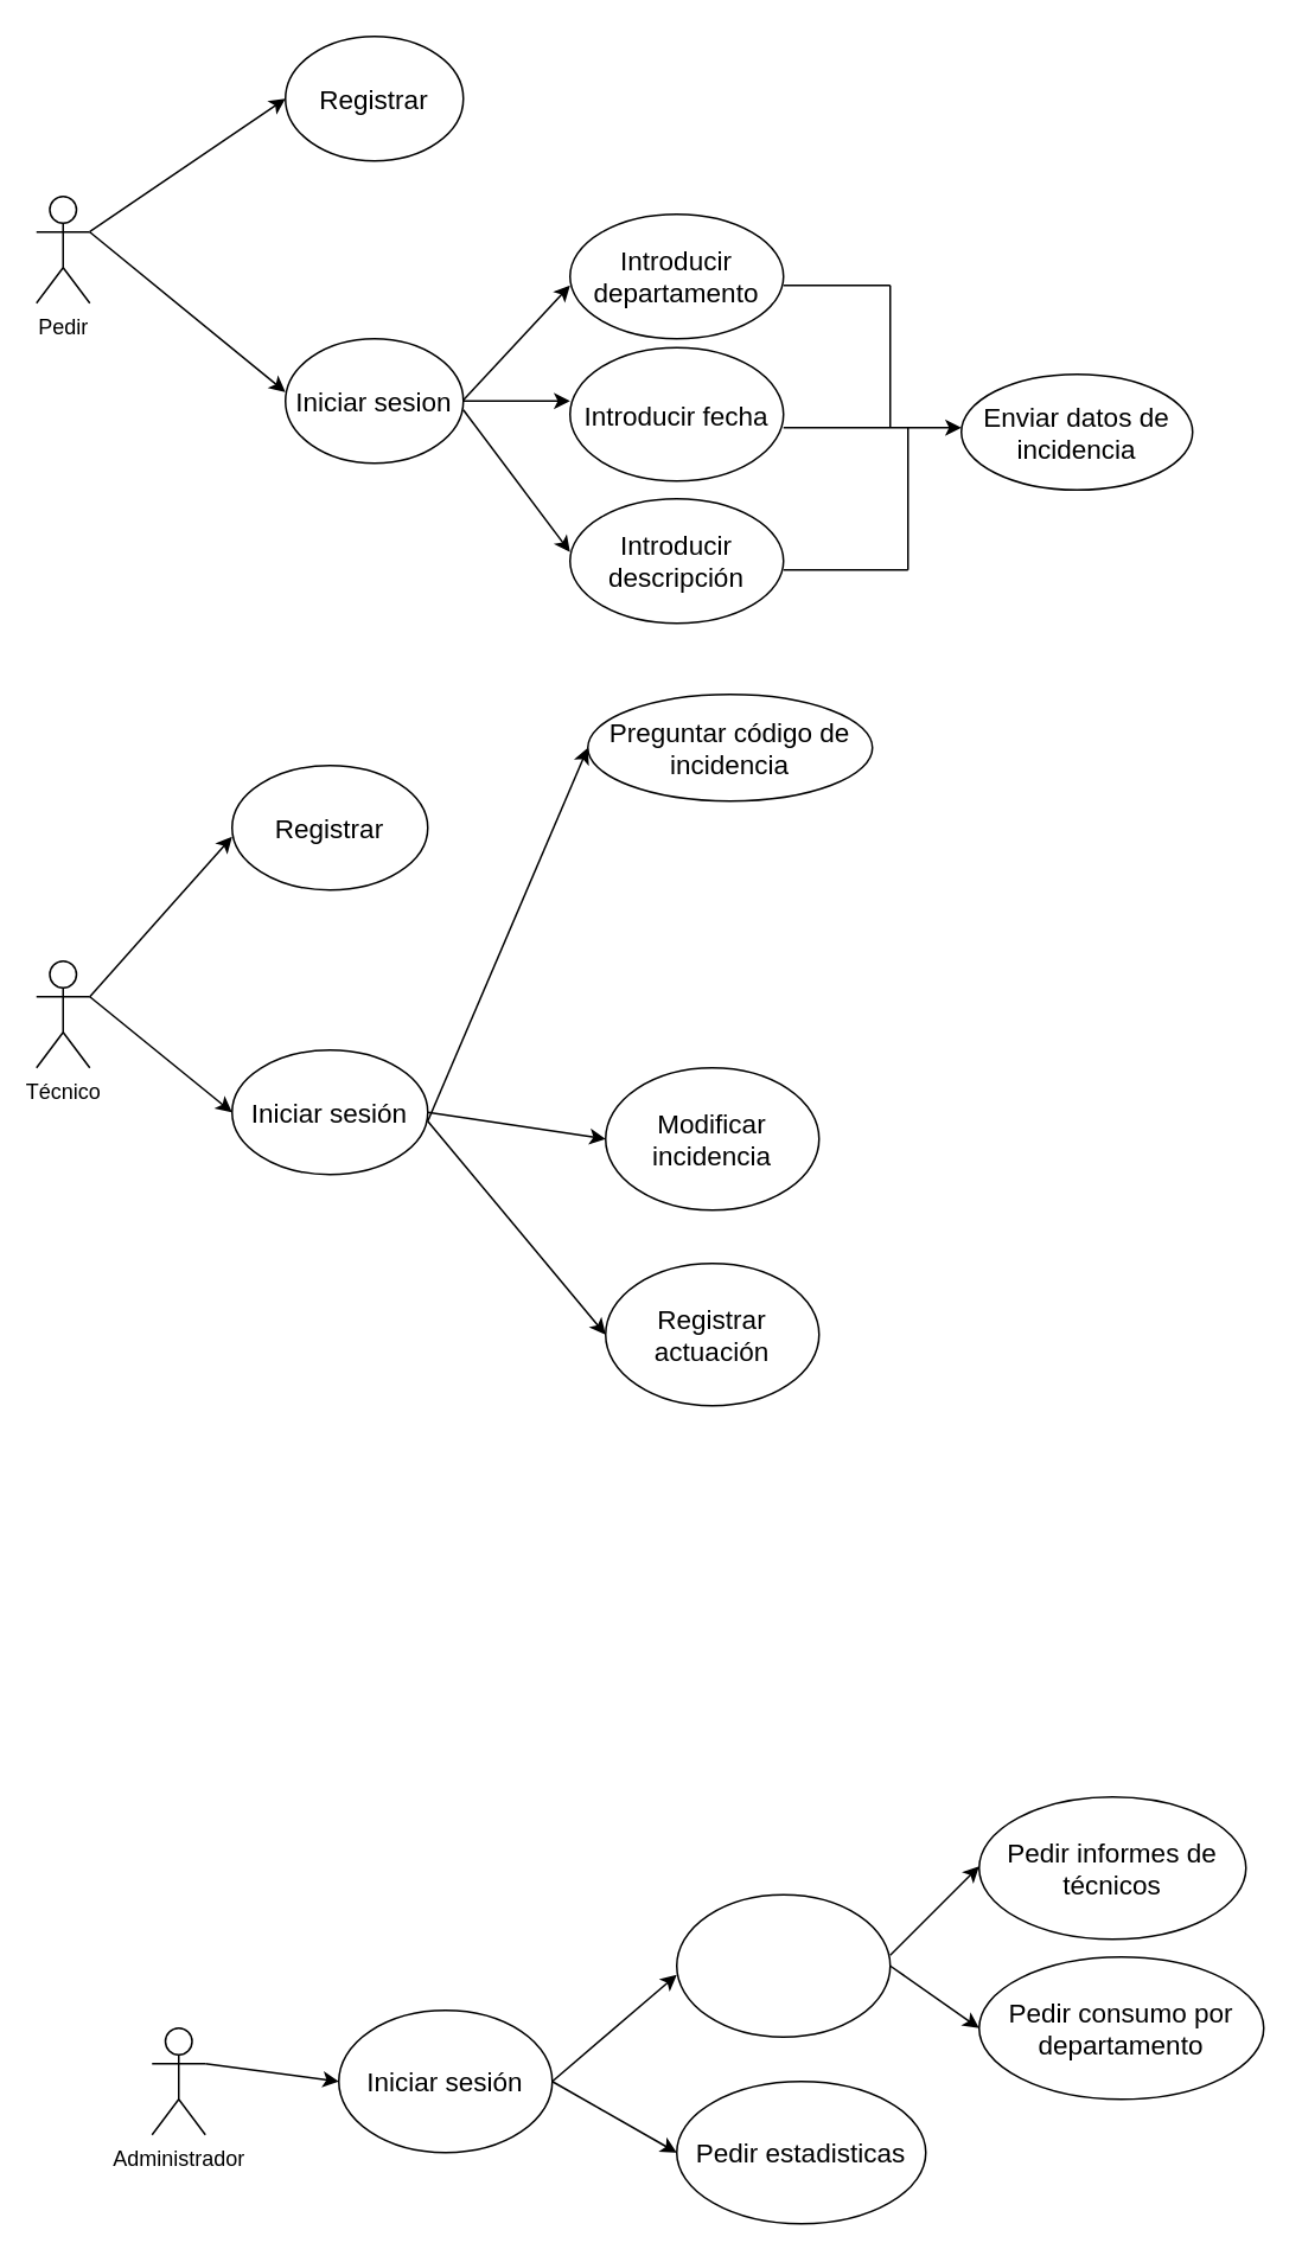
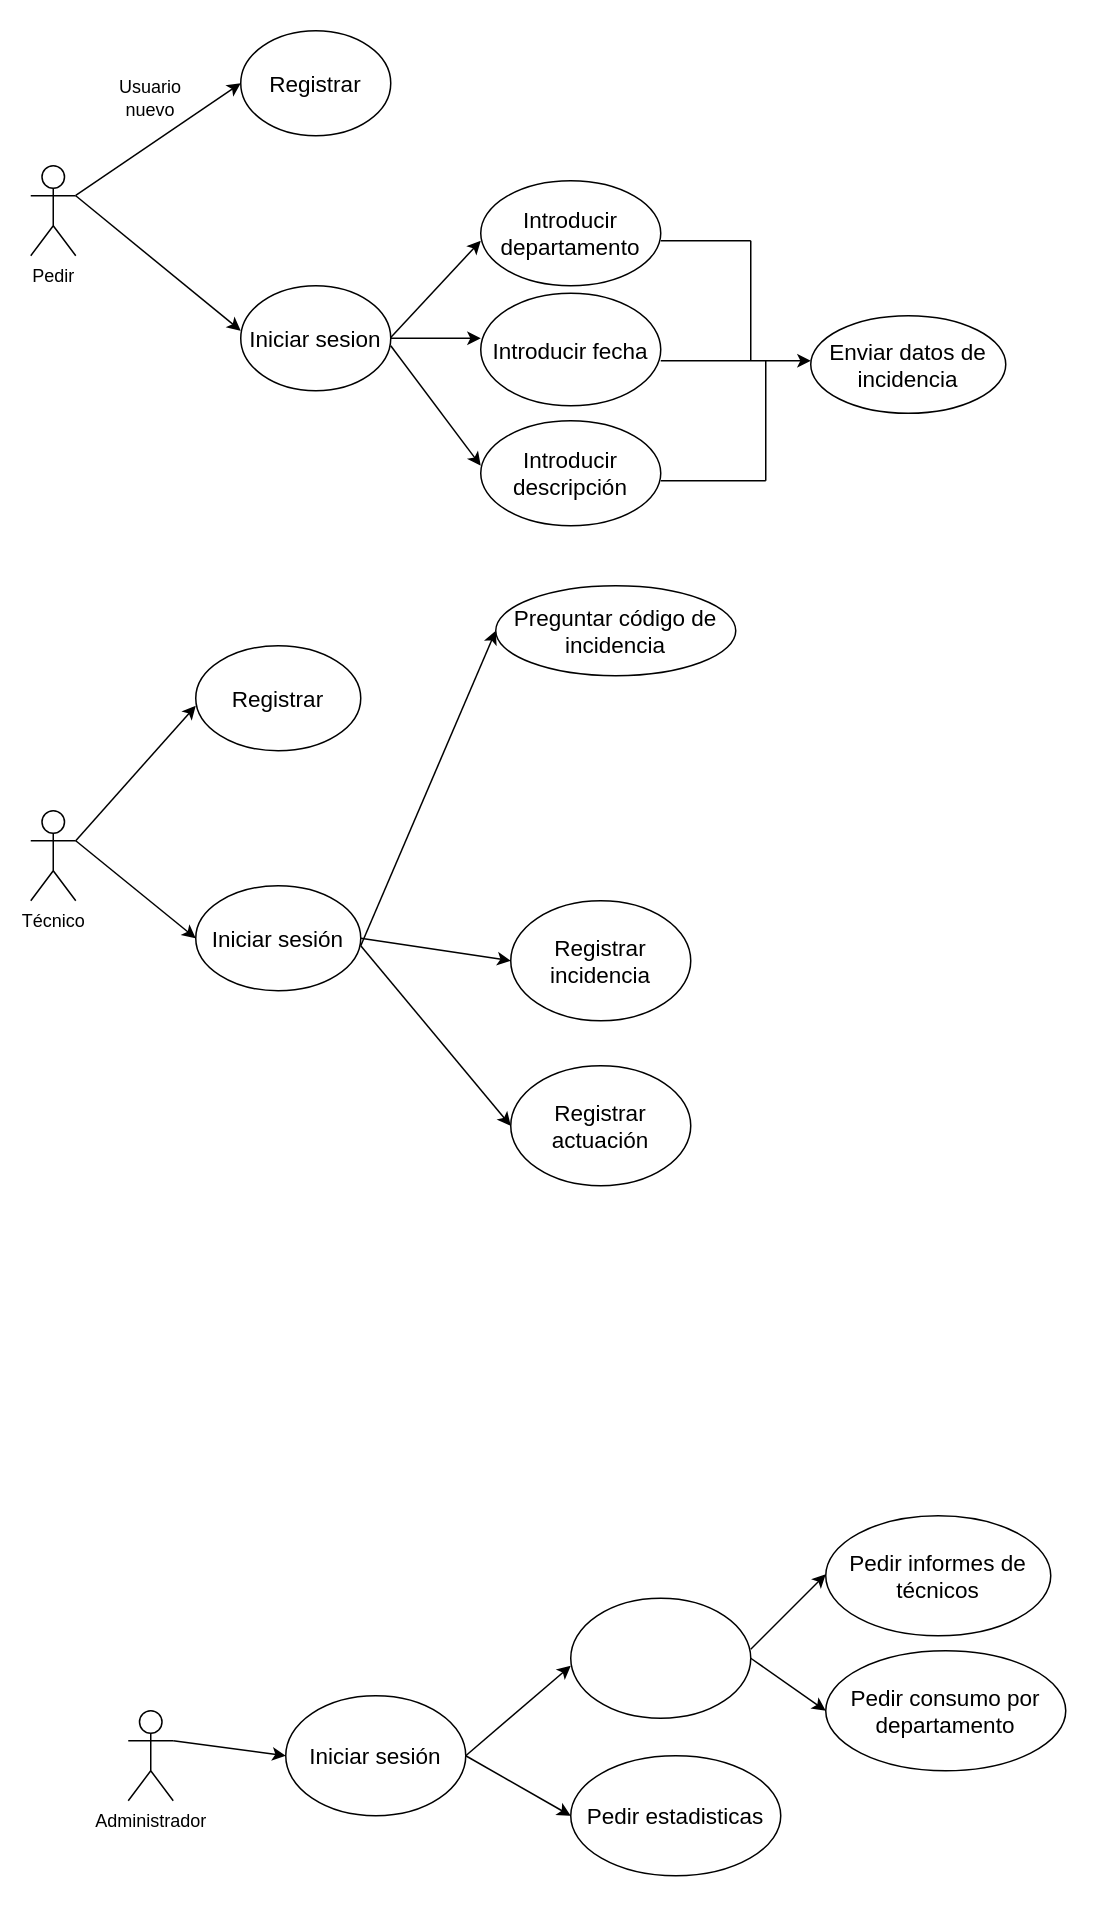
  <mxCell id="0" />
  <mxCell id="1" parent="0" />
  <mxCell id="2" value="Pedir" style="shape=umlActor;verticalLabelPosition=bottom;verticalAlign=top;html=1;outlineConnect=0;" vertex="1" parent="1"><mxGeometry x="20" y="110" width="30" height="60" as="geometry" /></mxCell>
  <mxCell id="3" value="" style="endArrow=classic;html=1;rounded=0;entryX=0;entryY=0.5;entryDx=0;entryDy=0;" edge="1" parent="1" source="2" target="4"><mxGeometry width="50" height="50" relative="1" as="geometry"><mxPoint x="180" y="170" as="sourcePoint" /><mxPoint x="150" y="140" as="targetPoint" /></mxGeometry></mxCell>
  <mxCell id="4" value="&lt;font style=&quot;font-size: 15px;&quot;&gt;Registrar&lt;/font&gt;" style="ellipse;whiteSpace=wrap;html=1;" vertex="1" parent="1"><mxGeometry x="160" y="20" width="100" height="70" as="geometry" /></mxCell>
+ <mxCell id="5" value="Usuario nuevo" style="text;html=1;align=center;verticalAlign=middle;whiteSpace=wrap;rounded=0;" vertex="1" parent="1"><mxGeometry x="70" y="50" width="60" height="30" as="geometry" /></mxCell>
  <mxCell id="6" value="" style="endArrow=classic;html=1;rounded=0;" edge="1" parent="1"><mxGeometry width="50" height="50" relative="1" as="geometry"><mxPoint x="50" y="130" as="sourcePoint" /><mxPoint x="160" y="220" as="targetPoint" /></mxGeometry></mxCell>
  <mxCell id="7" value="&lt;font style=&quot;font-size: 15px;&quot;&gt;Iniciar sesion&lt;/font&gt;" style="ellipse;whiteSpace=wrap;html=1;" vertex="1" parent="1"><mxGeometry x="160" y="190" width="100" height="70" as="geometry" /></mxCell>
  <mxCell id="8" value="" style="endArrow=classic;html=1;rounded=0;" edge="1" parent="1"><mxGeometry width="50" height="50" relative="1" as="geometry"><mxPoint x="260" y="224.5" as="sourcePoint" /><mxPoint x="320" y="160" as="targetPoint" /></mxGeometry></mxCell>
  <mxCell id="9" value="&lt;font style=&quot;font-size: 15px;&quot;&gt;Introducir departamento&lt;/font&gt;" style="ellipse;whiteSpace=wrap;html=1;" vertex="1" parent="1"><mxGeometry x="320" y="120" width="120" height="70" as="geometry" /></mxCell>
  <mxCell id="10" value="" style="endArrow=classic;html=1;rounded=0;exitX=1;exitY=0.5;exitDx=0;exitDy=0;" edge="1" parent="1" source="7"><mxGeometry width="50" height="50" relative="1" as="geometry"><mxPoint x="330" y="260" as="sourcePoint" /><mxPoint x="320" y="225" as="targetPoint" /></mxGeometry></mxCell>
  <mxCell id="11" value="&lt;font style=&quot;font-size: 15px;&quot;&gt;Introducir fecha&lt;/font&gt;" style="ellipse;whiteSpace=wrap;html=1;" vertex="1" parent="1"><mxGeometry x="320" y="195" width="120" height="75" as="geometry" /></mxCell>
  <mxCell id="12" value="" style="endArrow=classic;html=1;rounded=0;" edge="1" parent="1"><mxGeometry width="50" height="50" relative="1" as="geometry"><mxPoint x="260" y="230" as="sourcePoint" /><mxPoint x="320" y="310" as="targetPoint" /></mxGeometry></mxCell>
  <mxCell id="13" value="&lt;font style=&quot;font-size: 15px;&quot;&gt;Introducir descripción&lt;/font&gt;" style="ellipse;whiteSpace=wrap;html=1;" vertex="1" parent="1"><mxGeometry x="320" y="280" width="120" height="70" as="geometry" /></mxCell>
  <mxCell id="14" value="" style="endArrow=classic;html=1;rounded=0;" edge="1" parent="1"><mxGeometry width="50" height="50" relative="1" as="geometry"><mxPoint x="440" y="240" as="sourcePoint" /><mxPoint x="540" y="240" as="targetPoint" /></mxGeometry></mxCell>
  <mxCell id="15" value="" style="endArrow=none;html=1;rounded=0;" edge="1" parent="1"><mxGeometry width="50" height="50" relative="1" as="geometry"><mxPoint x="440" y="160" as="sourcePoint" /><mxPoint x="500" y="160" as="targetPoint" /></mxGeometry></mxCell>
  <mxCell id="16" value="" style="endArrow=none;html=1;rounded=0;" edge="1" parent="1"><mxGeometry width="50" height="50" relative="1" as="geometry"><mxPoint x="500" y="240" as="sourcePoint" /><mxPoint x="500" y="160" as="targetPoint" /></mxGeometry></mxCell>
  <mxCell id="17" value="" style="endArrow=none;html=1;rounded=0;" edge="1" parent="1"><mxGeometry width="50" height="50" relative="1" as="geometry"><mxPoint x="440" y="320" as="sourcePoint" /><mxPoint x="510" y="320" as="targetPoint" /></mxGeometry></mxCell>
  <mxCell id="18" value="" style="endArrow=none;html=1;rounded=0;" edge="1" parent="1"><mxGeometry width="50" height="50" relative="1" as="geometry"><mxPoint x="510" y="320" as="sourcePoint" /><mxPoint x="510" y="240" as="targetPoint" /></mxGeometry></mxCell>
  <mxCell id="19" value="&lt;font style=&quot;font-size: 15px;&quot;&gt;Enviar datos de incidencia&lt;/font&gt;" style="ellipse;whiteSpace=wrap;html=1;" vertex="1" parent="1"><mxGeometry x="540" y="210" width="130" height="65" as="geometry" /></mxCell>
  <mxCell id="20" value="Técnico&lt;div&gt;&lt;br&gt;&lt;/div&gt;" style="shape=umlActor;verticalLabelPosition=bottom;verticalAlign=top;html=1;outlineConnect=0;" vertex="1" parent="1"><mxGeometry x="20" y="540" width="30" height="60" as="geometry" /></mxCell>
  <mxCell id="21" value="" style="endArrow=classic;html=1;rounded=0;exitX=1;exitY=0.333;exitDx=0;exitDy=0;exitPerimeter=0;" edge="1" parent="1" source="20"><mxGeometry width="50" height="50" relative="1" as="geometry"><mxPoint x="70" y="570" as="sourcePoint" /><mxPoint x="130" y="470" as="targetPoint" /></mxGeometry></mxCell>
  <mxCell id="22" value="&lt;font style=&quot;font-size: 15px;&quot;&gt;Registrar&lt;/font&gt;" style="ellipse;whiteSpace=wrap;html=1;" vertex="1" parent="1"><mxGeometry x="130" y="430" width="110" height="70" as="geometry" /></mxCell>
  <mxCell id="23" value="&lt;font style=&quot;font-size: 15px;&quot;&gt;Iniciar sesión&lt;/font&gt;" style="ellipse;whiteSpace=wrap;html=1;" vertex="1" parent="1"><mxGeometry x="130" y="590" width="110" height="70" as="geometry" /></mxCell>
  <mxCell id="24" value="" style="endArrow=classic;html=1;rounded=0;entryX=0;entryY=0.5;entryDx=0;entryDy=0;" edge="1" parent="1" target="23"><mxGeometry width="50" height="50" relative="1" as="geometry"><mxPoint x="50" y="560" as="sourcePoint" /><mxPoint x="130" y="540" as="targetPoint" /></mxGeometry></mxCell>
  <mxCell id="25" value="" style="endArrow=classic;html=1;rounded=0;entryX=0;entryY=0.5;entryDx=0;entryDy=0;" edge="1" parent="1" target="26"><mxGeometry width="50" height="50" relative="1" as="geometry"><mxPoint x="240" y="630" as="sourcePoint" /><mxPoint x="260" y="550" as="targetPoint" /></mxGeometry></mxCell>
  <mxCell id="26" value="&lt;font style=&quot;font-size: 15px;&quot;&gt;Preguntar código de incidencia&lt;/font&gt;" style="ellipse;whiteSpace=wrap;html=1;" vertex="1" parent="1"><mxGeometry x="330" y="390" width="160" height="60" as="geometry" /></mxCell>
  <mxCell id="27" value="" style="endArrow=classic;html=1;rounded=0;exitX=1;exitY=0.5;exitDx=0;exitDy=0;entryX=0;entryY=0.5;entryDx=0;entryDy=0;" edge="1" parent="1" source="23" target="28"><mxGeometry width="50" height="50" relative="1" as="geometry"><mxPoint x="280" y="640" as="sourcePoint" /><mxPoint x="360" y="580" as="targetPoint" /></mxGeometry></mxCell>
- <mxCell id="28" value="&lt;font style=&quot;font-size: 15px;&quot;&gt;Modificar incidencia&lt;/font&gt;" style="ellipse;whiteSpace=wrap;html=1;" vertex="1" parent="1"><mxGeometry x="340" y="600" width="120" height="80" as="geometry" /></mxCell>
+ <mxCell id="28" value="&lt;font style=&quot;font-size: 15px;&quot;&gt;Registrar incidencia&lt;/font&gt;" style="ellipse;whiteSpace=wrap;html=1;" vertex="1" parent="1"><mxGeometry x="340" y="600" width="120" height="80" as="geometry" /></mxCell>
  <mxCell id="29" value="" style="endArrow=classic;html=1;rounded=0;entryX=0;entryY=0.5;entryDx=0;entryDy=0;" edge="1" parent="1" target="30"><mxGeometry width="50" height="50" relative="1" as="geometry"><mxPoint x="240" y="630" as="sourcePoint" /><mxPoint x="340" y="680" as="targetPoint" /></mxGeometry></mxCell>
  <mxCell id="30" value="&lt;font style=&quot;font-size: 15px;&quot;&gt;Registrar actuación&lt;/font&gt;" style="ellipse;whiteSpace=wrap;html=1;" vertex="1" parent="1"><mxGeometry x="340" y="710" width="120" height="80" as="geometry" /></mxCell>
  <mxCell id="31" value="Administrador" style="shape=umlActor;verticalLabelPosition=bottom;verticalAlign=top;html=1;outlineConnect=0;" vertex="1" parent="1"><mxGeometry x="85" y="1140" width="30" height="60" as="geometry" /></mxCell>
  <mxCell id="32" value="&lt;font style=&quot;font-size: 15px;&quot;&gt;Iniciar sesión&lt;/font&gt;" style="ellipse;whiteSpace=wrap;html=1;" vertex="1" parent="1"><mxGeometry x="190" y="1130" width="120" height="80" as="geometry" /></mxCell>
  <mxCell id="33" value="" style="endArrow=classic;html=1;rounded=0;exitX=1;exitY=0.333;exitDx=0;exitDy=0;exitPerimeter=0;entryX=0;entryY=0.5;entryDx=0;entryDy=0;" edge="1" parent="1" source="31" target="32"><mxGeometry width="50" height="50" relative="1" as="geometry"><mxPoint x="150" y="1190" as="sourcePoint" /><mxPoint x="200" y="1140" as="targetPoint" /></mxGeometry></mxCell>
  <mxCell id="34" value="" style="endArrow=classic;html=1;rounded=0;exitX=1;exitY=0.5;exitDx=0;exitDy=0;" edge="1" parent="1" source="32"><mxGeometry width="50" height="50" relative="1" as="geometry"><mxPoint x="310" y="1180" as="sourcePoint" /><mxPoint x="380" y="1110" as="targetPoint" /></mxGeometry></mxCell>
  <mxCell id="35" value="" style="ellipse;whiteSpace=wrap;html=1;" vertex="1" parent="1"><mxGeometry x="380" y="1065" width="120" height="80" as="geometry" /></mxCell>
  <mxCell id="36" value="" style="endArrow=classic;html=1;rounded=0;exitX=1;exitY=0.5;exitDx=0;exitDy=0;" edge="1" parent="1" source="32"><mxGeometry width="50" height="50" relative="1" as="geometry"><mxPoint x="355" y="1250" as="sourcePoint" /><mxPoint x="380" y="1210" as="targetPoint" /></mxGeometry></mxCell>
  <mxCell id="37" value="&lt;font style=&quot;font-size: 15px;&quot;&gt;Pedir estadisticas&lt;/font&gt;" style="ellipse;whiteSpace=wrap;html=1;" vertex="1" parent="1"><mxGeometry x="380" y="1170" width="140" height="80" as="geometry" /></mxCell>
  <mxCell id="38" value="" style="endArrow=classic;html=1;rounded=0;" edge="1" parent="1"><mxGeometry width="50" height="50" relative="1" as="geometry"><mxPoint x="500" y="1099" as="sourcePoint" /><mxPoint x="550" y="1049" as="targetPoint" /></mxGeometry></mxCell>
  <mxCell id="39" value="&lt;font style=&quot;font-size: 15px;&quot;&gt;Pedir informes de técnicos&lt;/font&gt;" style="ellipse;whiteSpace=wrap;html=1;" vertex="1" parent="1"><mxGeometry x="550" y="1010" width="150" height="80" as="geometry" /></mxCell>
  <mxCell id="40" value="" style="endArrow=classic;html=1;rounded=0;exitX=1;exitY=0.5;exitDx=0;exitDy=0;" edge="1" parent="1" source="35"><mxGeometry width="50" height="50" relative="1" as="geometry"><mxPoint x="570" y="1180" as="sourcePoint" /><mxPoint x="550" y="1140" as="targetPoint" /></mxGeometry></mxCell>
  <mxCell id="41" value="&lt;font style=&quot;font-size: 15px;&quot;&gt;Pedir consumo por departamento&lt;/font&gt;" style="ellipse;whiteSpace=wrap;html=1;" vertex="1" parent="1"><mxGeometry x="550" y="1100" width="160" height="80" as="geometry" /></mxCell>
